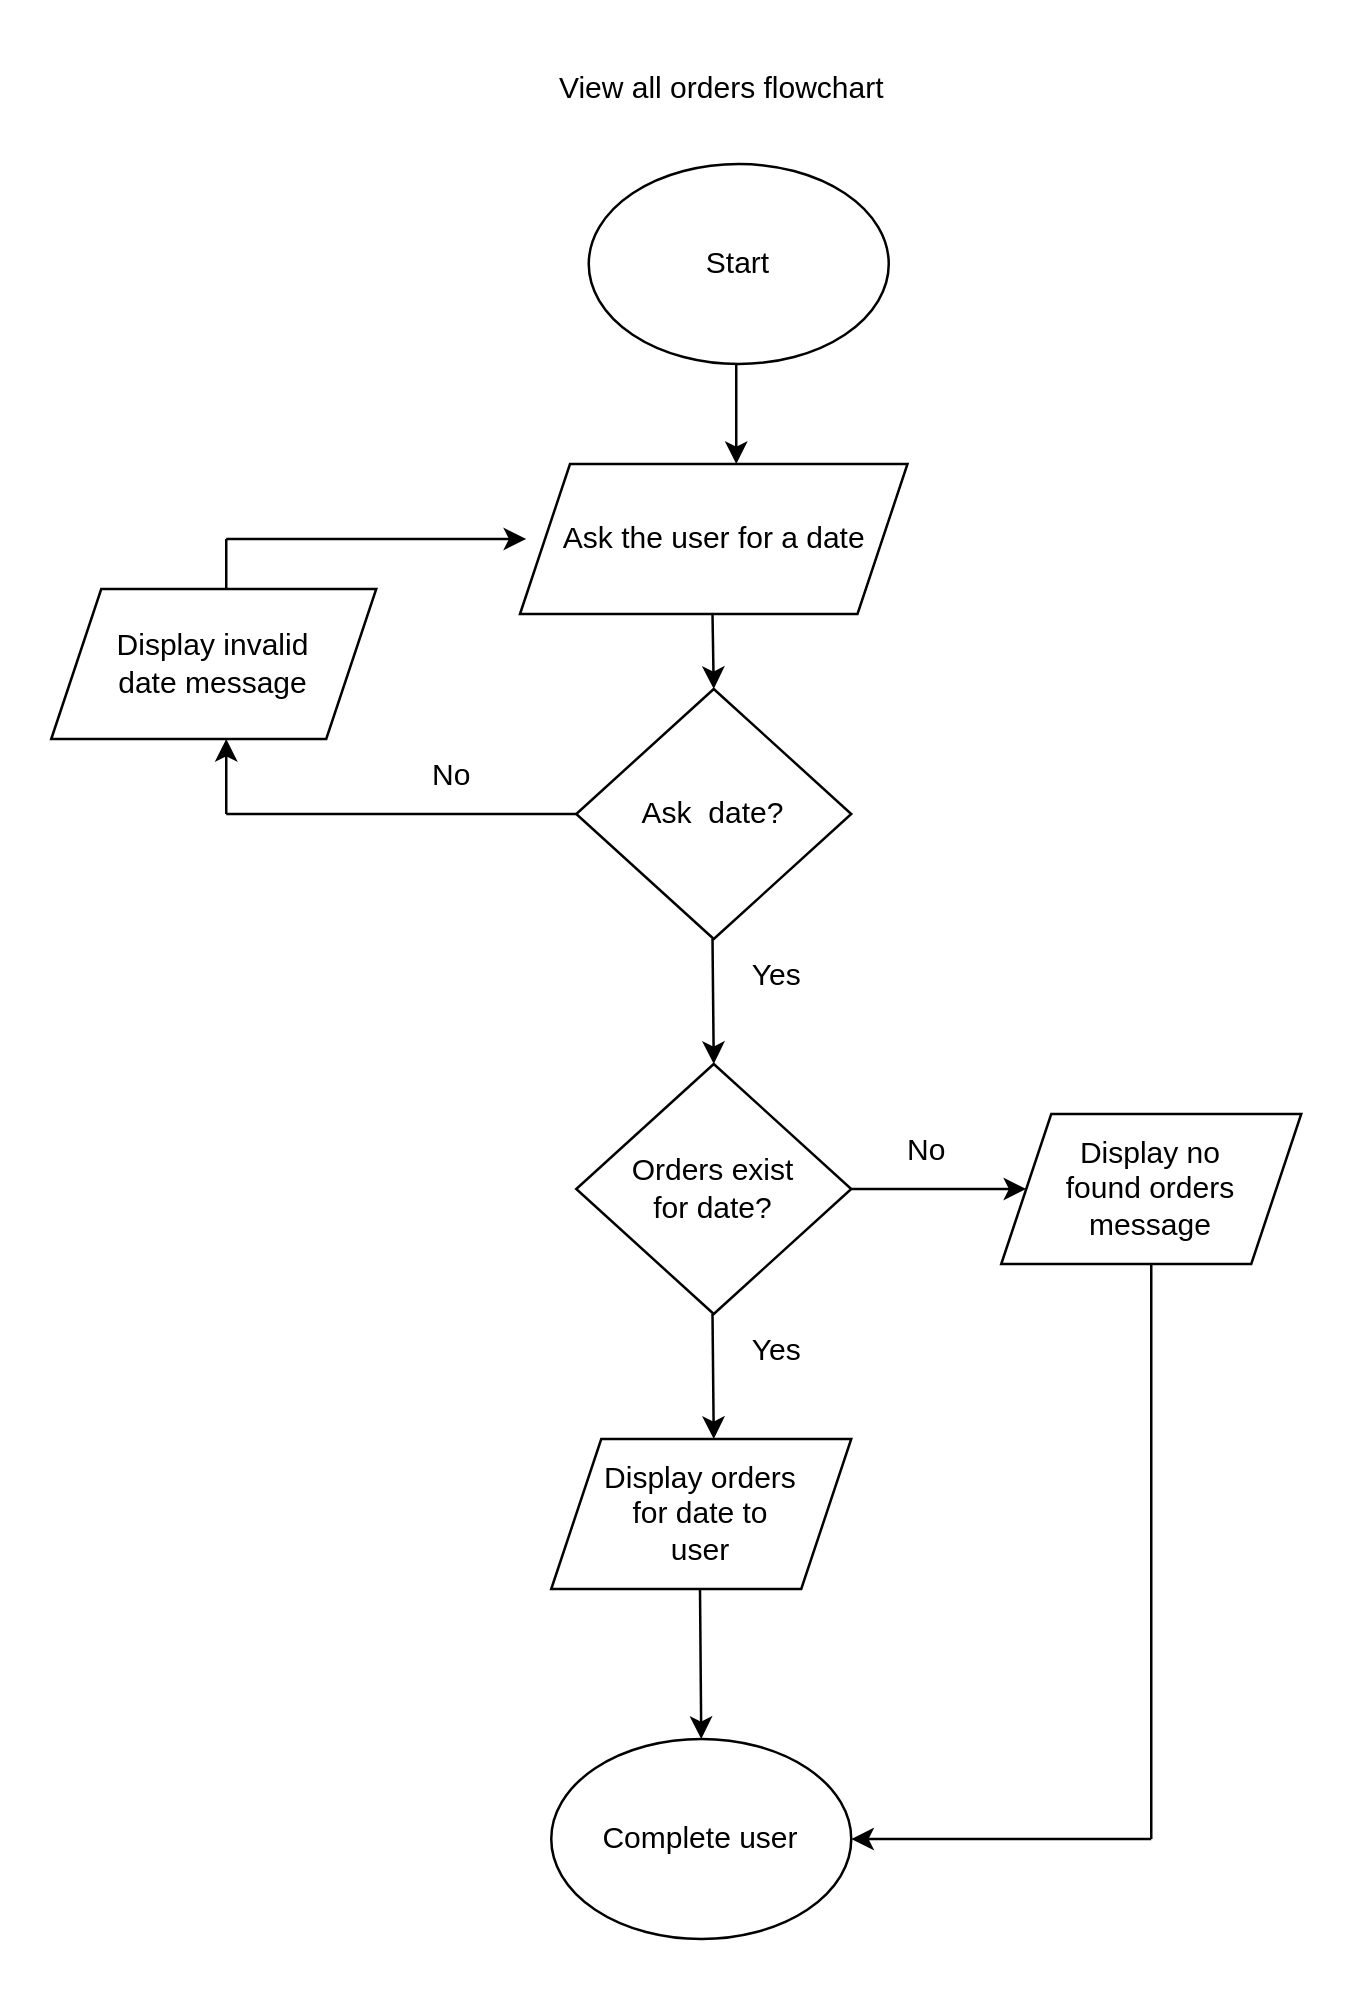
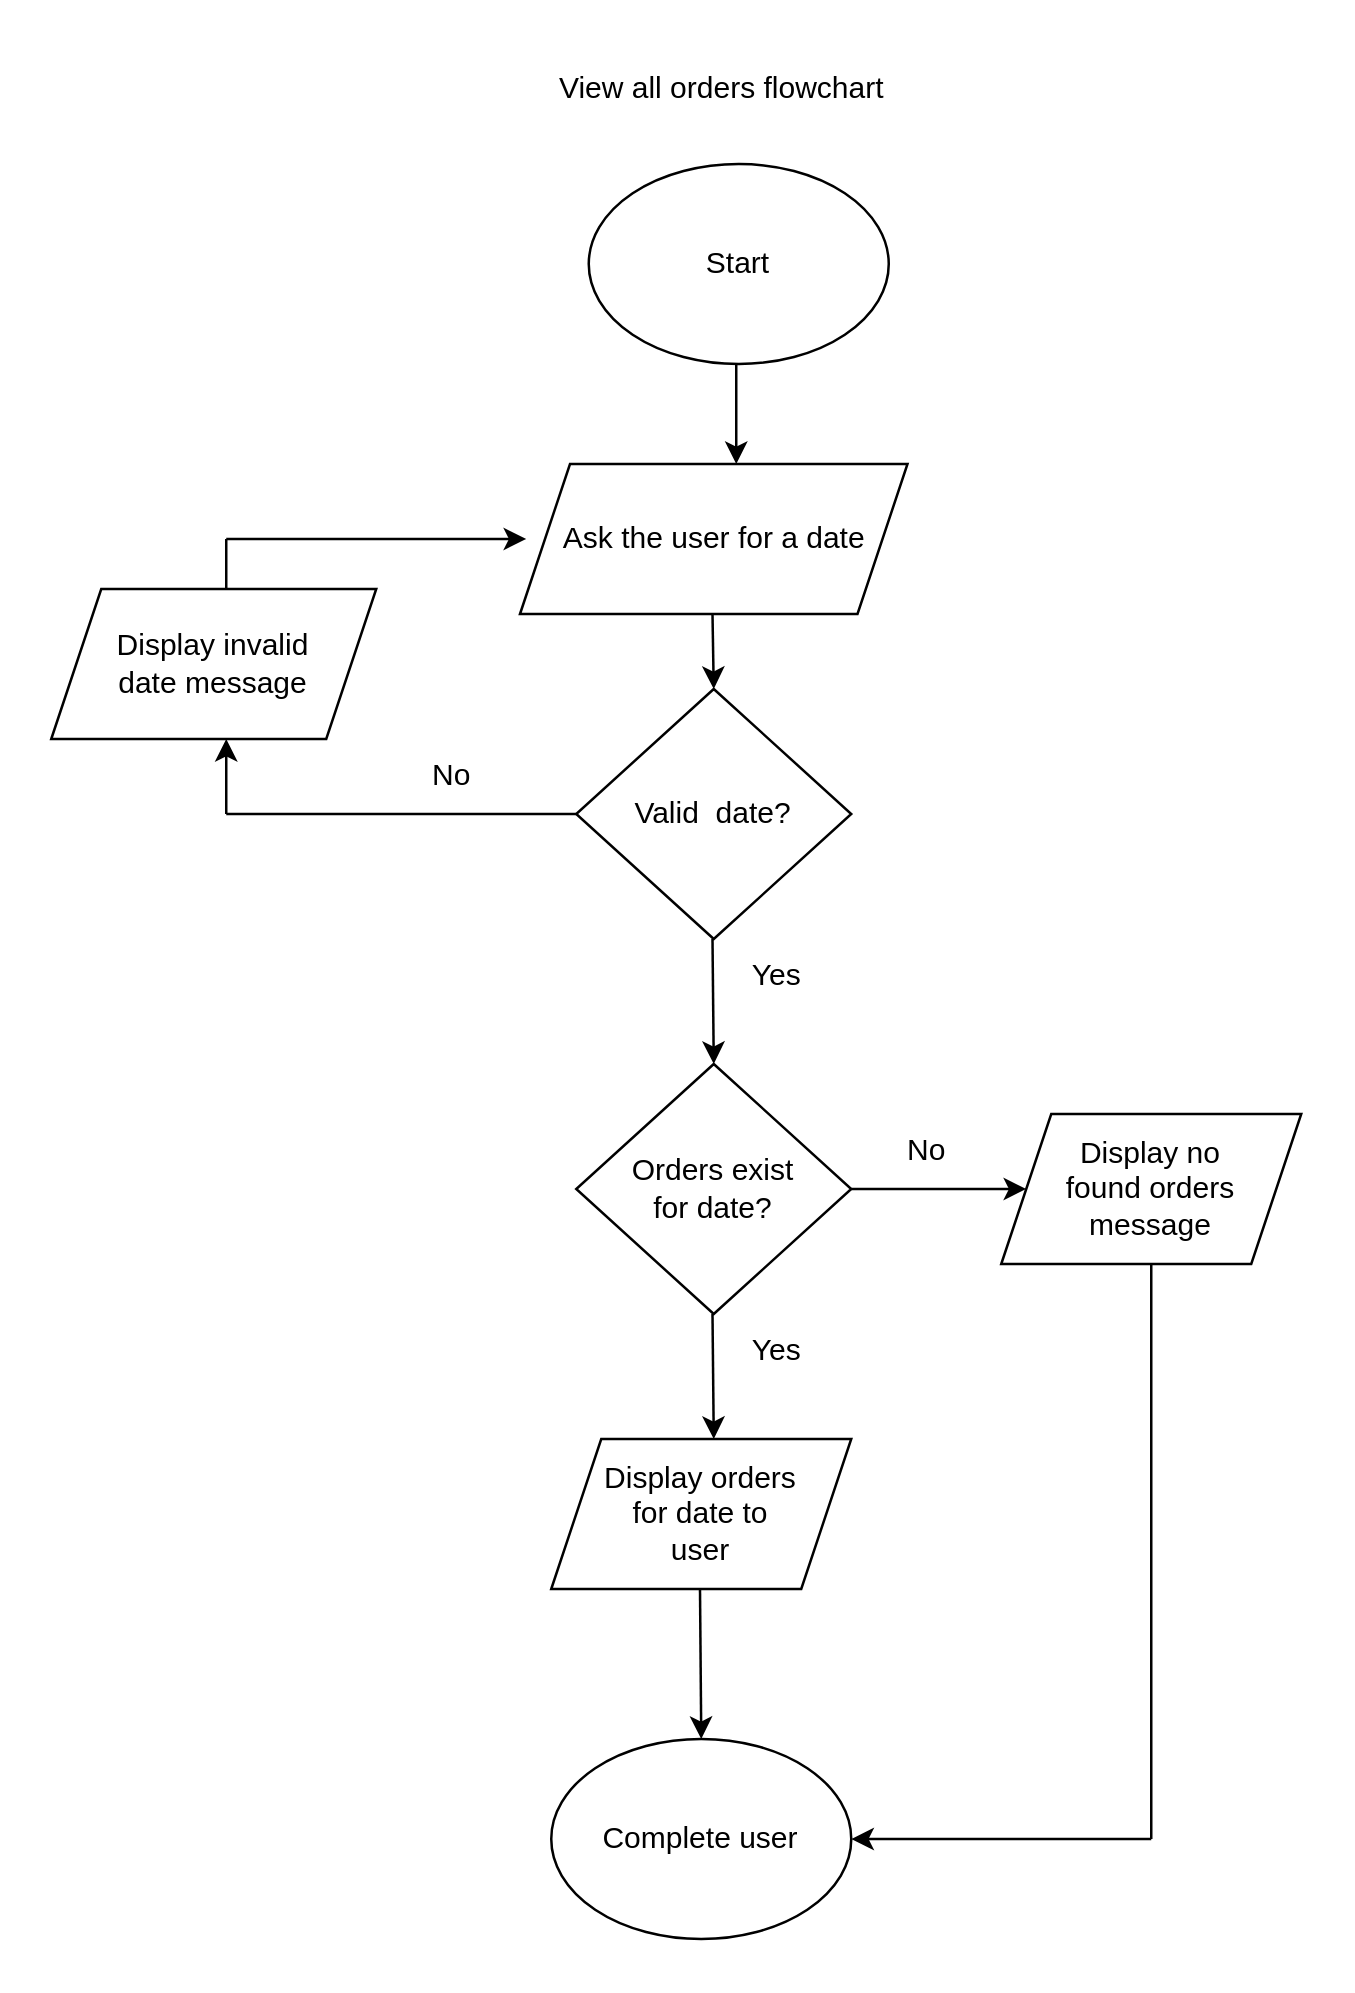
  <mxCell id="0" />
  <mxCell id="1" parent="0" />
  <mxCell id="2" value="Start" style="ellipse;whiteSpace=wrap;html=1;" vertex="1" parent="1"><mxGeometry x="235" y="65" width="120" height="80" as="geometry" /></mxCell>
  <mxCell id="3" value="Ask the user for a date" style="shape=parallelogram;perimeter=parallelogramPerimeter;whiteSpace=wrap;html=1;fixedSize=1;" vertex="1" parent="1"><mxGeometry x="207.5" y="185" width="155" height="60" as="geometry" /></mxCell>
- <mxCell id="4" value="Ask&amp;nbsp; date?" style="rhombus;whiteSpace=wrap;html=1;" vertex="1" parent="1"><mxGeometry x="230" y="275" width="110" height="100" as="geometry" /></mxCell>
+ <mxCell id="4" value="Valid&amp;nbsp; date?" style="rhombus;whiteSpace=wrap;html=1;" vertex="1" parent="1"><mxGeometry x="230" y="275" width="110" height="100" as="geometry" /></mxCell>
  <mxCell id="5" value="Display invalid&lt;br&gt;date message" style="shape=parallelogram;perimeter=parallelogramPerimeter;whiteSpace=wrap;html=1;fixedSize=1;" vertex="1" parent="1"><mxGeometry x="20" y="235" width="130" height="60" as="geometry" /></mxCell>
  <mxCell id="6" value="Orders exist&lt;br&gt;for date?" style="rhombus;whiteSpace=wrap;html=1;" vertex="1" parent="1"><mxGeometry x="230" y="425" width="110" height="100" as="geometry" /></mxCell>
  <mxCell id="7" value="Display orders&lt;br&gt;for date to&lt;br&gt;user" style="shape=parallelogram;perimeter=parallelogramPerimeter;whiteSpace=wrap;html=1;fixedSize=1;" vertex="1" parent="1"><mxGeometry x="220" y="575" width="120" height="60" as="geometry" /></mxCell>
  <mxCell id="8" value="Complete user" style="ellipse;whiteSpace=wrap;html=1;" vertex="1" parent="1"><mxGeometry x="220" y="695" width="120" height="80" as="geometry" /></mxCell>
  <mxCell id="9" value="Display no&lt;br&gt;found orders&lt;br&gt;message" style="shape=parallelogram;perimeter=parallelogramPerimeter;whiteSpace=wrap;html=1;fixedSize=1;" vertex="1" parent="1"><mxGeometry x="400" y="445" width="120" height="60" as="geometry" /></mxCell>
  <mxCell id="10" value="" style="endArrow=classic;html=1;rounded=0;" edge="1" parent="1"><mxGeometry width="50" height="50" relative="1" as="geometry"><mxPoint x="294" y="145" as="sourcePoint" /><mxPoint x="294" y="185" as="targetPoint" /></mxGeometry></mxCell>
  <mxCell id="11" value="" style="endArrow=classic;html=1;rounded=0;" edge="1" parent="1"><mxGeometry width="50" height="50" relative="1" as="geometry"><mxPoint x="284.5" y="245" as="sourcePoint" /><mxPoint x="285" y="275" as="targetPoint" /></mxGeometry></mxCell>
  <mxCell id="12" value="" style="endArrow=classic;html=1;rounded=0;" edge="1" parent="1"><mxGeometry width="50" height="50" relative="1" as="geometry"><mxPoint x="284.5" y="375" as="sourcePoint" /><mxPoint x="285" y="425" as="targetPoint" /></mxGeometry></mxCell>
  <mxCell id="13" value="" style="endArrow=classic;html=1;rounded=0;" edge="1" parent="1"><mxGeometry width="50" height="50" relative="1" as="geometry"><mxPoint x="284.5" y="525" as="sourcePoint" /><mxPoint x="285" y="575" as="targetPoint" /></mxGeometry></mxCell>
  <mxCell id="14" value="" style="endArrow=classic;html=1;rounded=0;" edge="1" parent="1"><mxGeometry width="50" height="50" relative="1" as="geometry"><mxPoint x="279.5" y="635" as="sourcePoint" /><mxPoint x="280" y="695" as="targetPoint" /></mxGeometry></mxCell>
  <mxCell id="15" value="" style="endArrow=none;html=1;rounded=0;" edge="1" parent="1"><mxGeometry width="50" height="50" relative="1" as="geometry"><mxPoint x="90" y="325" as="sourcePoint" /><mxPoint x="230" y="325" as="targetPoint" /></mxGeometry></mxCell>
  <mxCell id="16" value="" style="endArrow=classic;html=1;rounded=0;" edge="1" parent="1"><mxGeometry width="50" height="50" relative="1" as="geometry"><mxPoint x="90" y="325" as="sourcePoint" /><mxPoint x="90" y="295" as="targetPoint" /></mxGeometry></mxCell>
  <mxCell id="17" value="" style="endArrow=none;html=1;rounded=0;" edge="1" parent="1"><mxGeometry width="50" height="50" relative="1" as="geometry"><mxPoint x="90" y="235" as="sourcePoint" /><mxPoint x="90" y="215" as="targetPoint" /></mxGeometry></mxCell>
  <mxCell id="18" value="" style="endArrow=classic;html=1;rounded=0;" edge="1" parent="1"><mxGeometry width="50" height="50" relative="1" as="geometry"><mxPoint x="90" y="215" as="sourcePoint" /><mxPoint x="210" y="215" as="targetPoint" /></mxGeometry></mxCell>
  <mxCell id="19" value="" style="endArrow=classic;html=1;rounded=0;" edge="1" parent="1" target="9"><mxGeometry width="50" height="50" relative="1" as="geometry"><mxPoint x="340" y="475" as="sourcePoint" /><mxPoint x="390" y="425" as="targetPoint" /></mxGeometry></mxCell>
  <mxCell id="20" value="" style="endArrow=none;html=1;rounded=0;" edge="1" parent="1"><mxGeometry width="50" height="50" relative="1" as="geometry"><mxPoint x="460" y="735" as="sourcePoint" /><mxPoint x="460" y="505" as="targetPoint" /></mxGeometry></mxCell>
  <mxCell id="21" value="" style="endArrow=classic;html=1;rounded=0;entryX=1;entryY=0.5;entryDx=0;entryDy=0;" edge="1" parent="1" target="8"><mxGeometry width="50" height="50" relative="1" as="geometry"><mxPoint x="460" y="735" as="sourcePoint" /><mxPoint x="510" y="685" as="targetPoint" /></mxGeometry></mxCell>
  <mxCell id="22" value="Yes" style="text;html=1;resizable=0;autosize=1;align=center;verticalAlign=middle;points=[];fillColor=none;strokeColor=none;rounded=0;" vertex="1" parent="1"><mxGeometry x="290" y="375" width="40" height="30" as="geometry" /></mxCell>
  <mxCell id="23" value="Yes" style="text;html=1;resizable=0;autosize=1;align=center;verticalAlign=middle;points=[];fillColor=none;strokeColor=none;rounded=0;" vertex="1" parent="1"><mxGeometry x="290" y="525" width="40" height="30" as="geometry" /></mxCell>
  <mxCell id="24" value="No" style="text;html=1;resizable=0;autosize=1;align=center;verticalAlign=middle;points=[];fillColor=none;strokeColor=none;rounded=0;" vertex="1" parent="1"><mxGeometry x="350" y="445" width="40" height="30" as="geometry" /></mxCell>
  <mxCell id="25" value="No" style="text;html=1;resizable=0;autosize=1;align=center;verticalAlign=middle;points=[];fillColor=none;strokeColor=none;rounded=0;" vertex="1" parent="1"><mxGeometry x="160" y="295" width="40" height="30" as="geometry" /></mxCell>
  <mxCell id="26" value="View all orders flowchart" style="text;html=1;resizable=0;autosize=1;align=center;verticalAlign=middle;points=[];fillColor=none;strokeColor=none;rounded=0;" vertex="1" parent="1"><mxGeometry x="212.5" y="20" width="150" height="30" as="geometry" /></mxCell>
